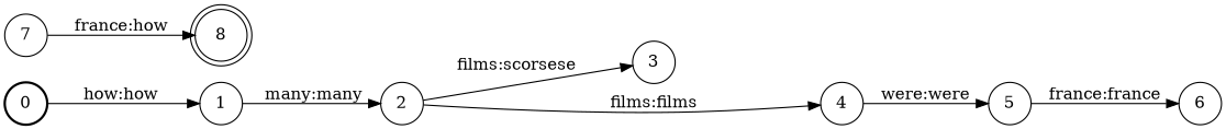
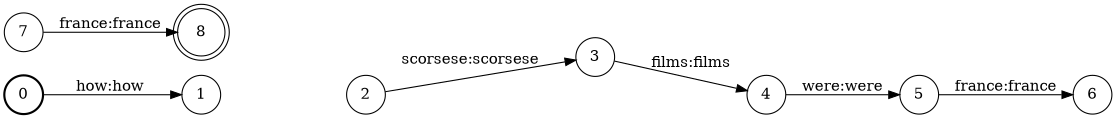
  digraph {
    fontname="DejaVu Serif"
    nodesep=0.25
    rankdir=LR
    ranksep=0.4
    node [fontname="DejaVu Serif" fontsize=14 shape=circle style=solid]
    edge [fontname="DejaVu Serif" fontsize=14]
    n1 [label=0 style=bold]
    n2 [label=1]
    n3 [label=2]
    n4 [label=3]
    n5 [label=4]
    n6 [label=5]
    n7 [label=6]
    n8 [label=7]
    n9 [label=8 shape=doublecircle]
    n1 -> n2 [label="how:how"]
-   n2 -> n3 [label="many:many"]
-   n3 -> n4 [label="films:scorsese"]
-   n3 -> n5 [label="films:films"]
+   n3 -> n4 [label="scorsese:scorsese"]
+   n4 -> n5 [label="films:films"]
    n5 -> n6 [label="were:were"]
    n6 -> n7 [label="france:france"]
-   n8 -> n9 [label="france:how"]
+   n8 -> n9 [label="france:france"]
  }
